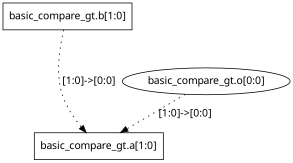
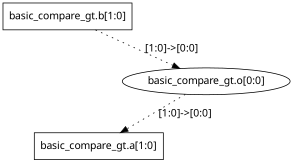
  digraph {
    fontname="Noto Sans"
    node [fontname="Noto Sans" shape=rectangle]
    edge [fontname="Noto Sans" style=dotted]
    n1 [label="basic_compare_gt.a[1:0]"]
    n2 [label="basic_compare_gt.o[0:0]" shape=ellipse]
    n3 [label="basic_compare_gt.b[1:0]"]
    n2 -> n1 [label="[1:0]->[0:0]"]
-   n3 -> n1 [label="[1:0]->[0:0]"]
+   n3 -> n2 [label="[1:0]->[0:0]"]
  }
